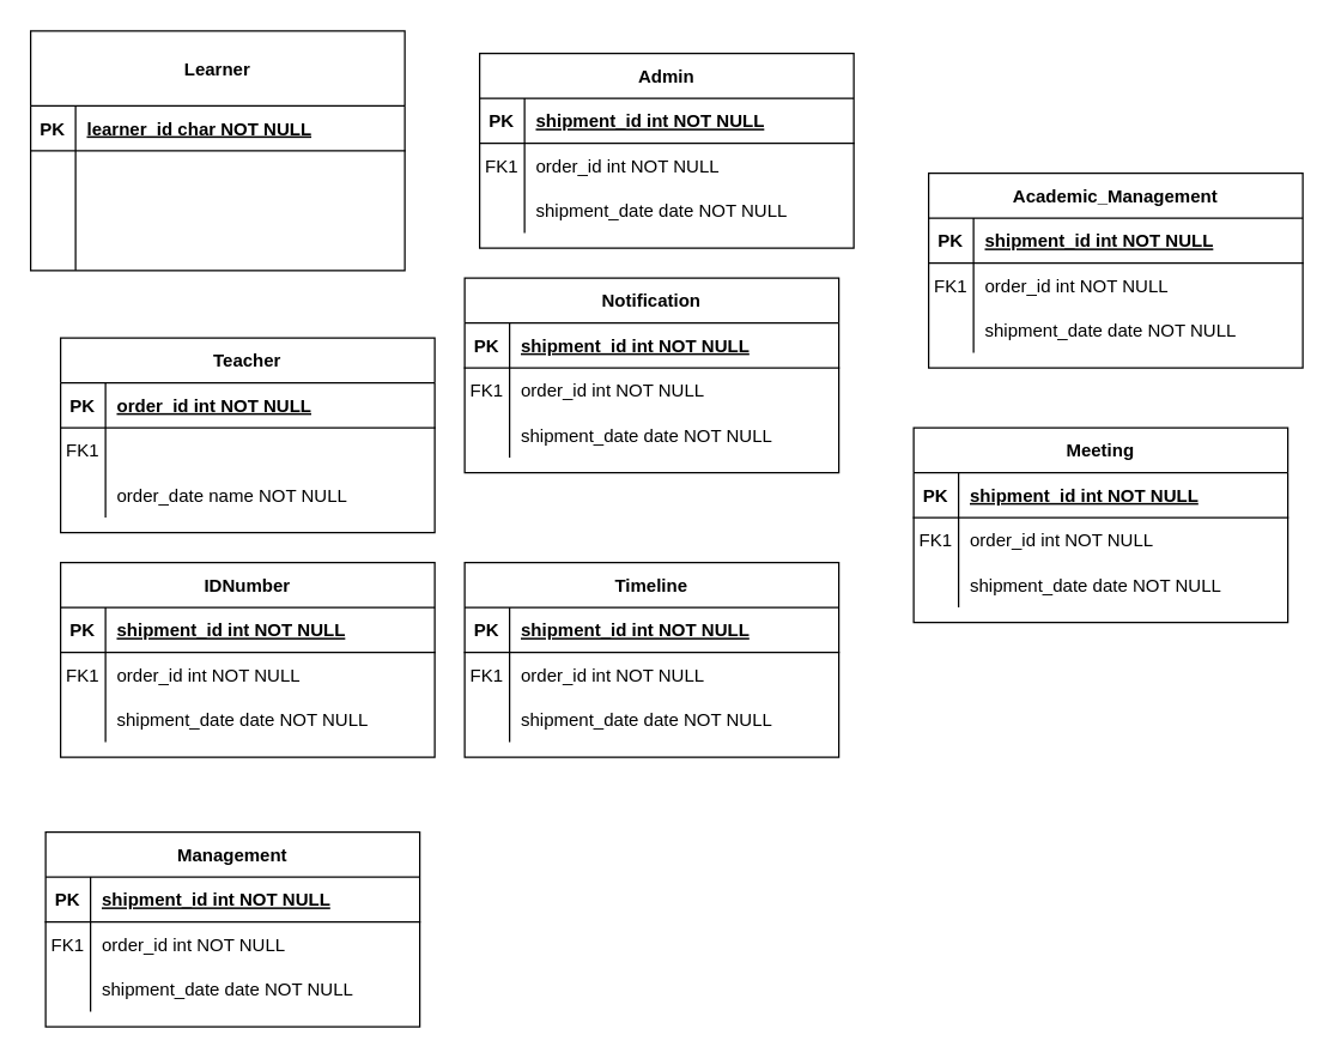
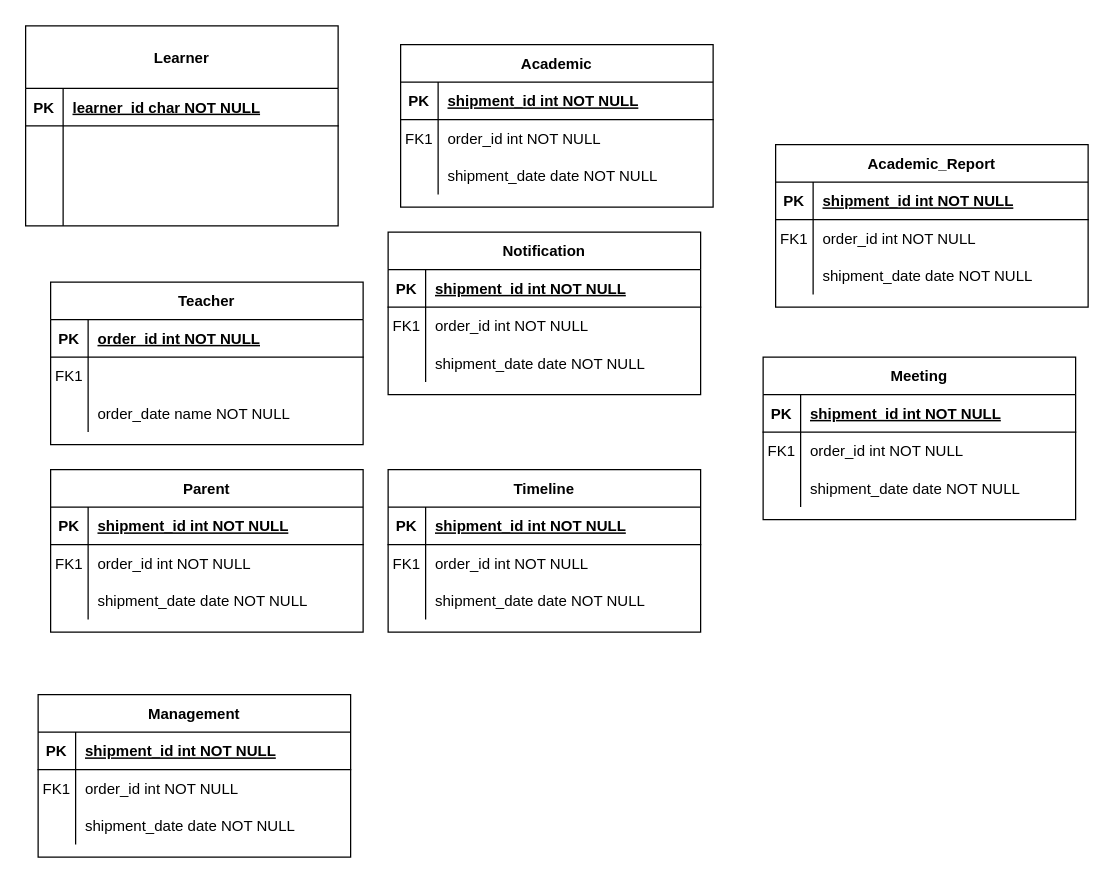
  <mxCell id="0" />
  <mxCell id="1" parent="0" />
  <mxCell id="2" value="Teacher" style="shape=table;startSize=30;container=1;collapsible=1;childLayout=tableLayout;fixedRows=1;rowLines=0;fontStyle=1;align=center;resizeLast=1;" parent="1" vertex="1"><mxGeometry x="40" y="225" width="250" height="130" as="geometry" /></mxCell>
  <mxCell id="3" value="" style="shape=partialRectangle;collapsible=0;dropTarget=0;pointerEvents=0;fillColor=none;points=[[0,0.5],[1,0.5]];portConstraint=eastwest;top=0;left=0;right=0;bottom=1;" parent="2" vertex="1"><mxGeometry y="30" width="250" height="30" as="geometry" /></mxCell>
  <mxCell id="4" value="PK" style="shape=partialRectangle;overflow=hidden;connectable=0;fillColor=none;top=0;left=0;bottom=0;right=0;fontStyle=1;" parent="3" vertex="1"><mxGeometry width="30" height="30" as="geometry" /></mxCell>
  <mxCell id="5" value="order_id int NOT NULL " style="shape=partialRectangle;overflow=hidden;connectable=0;fillColor=none;top=0;left=0;bottom=0;right=0;align=left;spacingLeft=6;fontStyle=5;" parent="3" vertex="1"><mxGeometry x="30" width="220" height="30" as="geometry" /></mxCell>
  <mxCell id="6" value="" style="shape=partialRectangle;collapsible=0;dropTarget=0;pointerEvents=0;fillColor=none;points=[[0,0.5],[1,0.5]];portConstraint=eastwest;top=0;left=0;right=0;bottom=0;" parent="2" vertex="1"><mxGeometry y="60" width="250" height="30" as="geometry" /></mxCell>
  <mxCell id="7" value="FK1" style="shape=partialRectangle;overflow=hidden;connectable=0;fillColor=none;top=0;left=0;bottom=0;right=0;" parent="6" vertex="1"><mxGeometry width="30" height="30" as="geometry" /></mxCell>
  <mxCell id="8" value="" style="shape=partialRectangle;collapsible=0;dropTarget=0;pointerEvents=0;fillColor=none;points=[[0,0.5],[1,0.5]];portConstraint=eastwest;top=0;left=0;right=0;bottom=0;" parent="2" vertex="1"><mxGeometry y="90" width="250" height="30" as="geometry" /></mxCell>
  <mxCell id="9" value="" style="shape=partialRectangle;overflow=hidden;connectable=0;fillColor=none;top=0;left=0;bottom=0;right=0;" parent="8" vertex="1"><mxGeometry width="30" height="30" as="geometry" /></mxCell>
  <mxCell id="10" value="order_date name NOT NULL" style="shape=partialRectangle;overflow=hidden;connectable=0;fillColor=none;top=0;left=0;bottom=0;right=0;align=left;spacingLeft=6;" parent="8" vertex="1"><mxGeometry x="30" width="220" height="30" as="geometry" /></mxCell>
  <mxCell id="11" value="Management" style="shape=table;startSize=30;container=1;collapsible=1;childLayout=tableLayout;fixedRows=1;rowLines=0;fontStyle=1;align=center;resizeLast=1;" parent="1" vertex="1"><mxGeometry x="30" y="555" width="250" height="130" as="geometry" /></mxCell>
  <mxCell id="12" value="" style="shape=partialRectangle;collapsible=0;dropTarget=0;pointerEvents=0;fillColor=none;points=[[0,0.5],[1,0.5]];portConstraint=eastwest;top=0;left=0;right=0;bottom=1;" parent="11" vertex="1"><mxGeometry y="30" width="250" height="30" as="geometry" /></mxCell>
  <mxCell id="13" value="PK" style="shape=partialRectangle;overflow=hidden;connectable=0;fillColor=none;top=0;left=0;bottom=0;right=0;fontStyle=1;" parent="12" vertex="1"><mxGeometry width="30" height="30" as="geometry" /></mxCell>
  <mxCell id="14" value="shipment_id int NOT NULL " style="shape=partialRectangle;overflow=hidden;connectable=0;fillColor=none;top=0;left=0;bottom=0;right=0;align=left;spacingLeft=6;fontStyle=5;" parent="12" vertex="1"><mxGeometry x="30" width="220" height="30" as="geometry" /></mxCell>
  <mxCell id="15" value="" style="shape=partialRectangle;collapsible=0;dropTarget=0;pointerEvents=0;fillColor=none;points=[[0,0.5],[1,0.5]];portConstraint=eastwest;top=0;left=0;right=0;bottom=0;" parent="11" vertex="1"><mxGeometry y="60" width="250" height="30" as="geometry" /></mxCell>
  <mxCell id="16" value="FK1" style="shape=partialRectangle;overflow=hidden;connectable=0;fillColor=none;top=0;left=0;bottom=0;right=0;" parent="15" vertex="1"><mxGeometry width="30" height="30" as="geometry" /></mxCell>
  <mxCell id="17" value="order_id int NOT NULL" style="shape=partialRectangle;overflow=hidden;connectable=0;fillColor=none;top=0;left=0;bottom=0;right=0;align=left;spacingLeft=6;" parent="15" vertex="1"><mxGeometry x="30" width="220" height="30" as="geometry" /></mxCell>
  <mxCell id="18" value="" style="shape=partialRectangle;collapsible=0;dropTarget=0;pointerEvents=0;fillColor=none;points=[[0,0.5],[1,0.5]];portConstraint=eastwest;top=0;left=0;right=0;bottom=0;" parent="11" vertex="1"><mxGeometry y="90" width="250" height="30" as="geometry" /></mxCell>
  <mxCell id="19" value="" style="shape=partialRectangle;overflow=hidden;connectable=0;fillColor=none;top=0;left=0;bottom=0;right=0;" parent="18" vertex="1"><mxGeometry width="30" height="30" as="geometry" /></mxCell>
  <mxCell id="20" value="shipment_date date NOT NULL" style="shape=partialRectangle;overflow=hidden;connectable=0;fillColor=none;top=0;left=0;bottom=0;right=0;align=left;spacingLeft=6;" parent="18" vertex="1"><mxGeometry x="30" width="220" height="30" as="geometry" /></mxCell>
  <mxCell id="21" value="Learner" style="shape=table;startSize=50;container=1;collapsible=1;childLayout=tableLayout;fixedRows=1;rowLines=0;fontStyle=1;align=center;resizeLast=1;" parent="1" vertex="1"><mxGeometry x="20" y="20" width="250" height="160" as="geometry" /></mxCell>
  <mxCell id="22" value="" style="shape=partialRectangle;collapsible=0;dropTarget=0;pointerEvents=0;fillColor=none;points=[[0,0.5],[1,0.5]];portConstraint=eastwest;top=0;left=0;right=0;bottom=1;" parent="21" vertex="1"><mxGeometry y="50" width="250" height="30" as="geometry" /></mxCell>
  <mxCell id="23" value="PK" style="shape=partialRectangle;overflow=hidden;connectable=0;fillColor=none;top=0;left=0;bottom=0;right=0;fontStyle=1;" parent="22" vertex="1"><mxGeometry width="30" height="30" as="geometry" /></mxCell>
  <mxCell id="24" value="learner_id char NOT NULL" style="shape=partialRectangle;overflow=hidden;connectable=0;fillColor=none;top=0;left=0;bottom=0;right=0;align=left;spacingLeft=6;fontStyle=5;" parent="22" vertex="1"><mxGeometry x="30" width="220" height="30" as="geometry" /></mxCell>
  <mxCell id="25" value="" style="shape=partialRectangle;collapsible=0;dropTarget=0;pointerEvents=0;fillColor=none;points=[[0,0.5],[1,0.5]];portConstraint=eastwest;top=0;left=0;right=0;bottom=0;" parent="21" vertex="1"><mxGeometry y="80" width="250" height="80" as="geometry" /></mxCell>
  <mxCell id="26" value="" style="shape=partialRectangle;overflow=hidden;connectable=0;fillColor=none;top=0;left=0;bottom=0;right=0;" parent="25" vertex="1"><mxGeometry width="30" height="80" as="geometry" /></mxCell>
  <mxCell id="27" value="&#10;&#10;&#10;&#10;&#10;&#10;&#10;&#10;&#10;&#10;&#10;&#10;&#10;&#10;&#10;&#10;&#10;&#10;&#10;&#10;&#10;&#10;&#10;&#10;&#10;&#10;&#10;&#10;&#10;&#10;&#10;learner_name char(50) NOT NULL&#10;&#10;learner_surname char(50) NOT NULL&#10;&#10;learner_IDNumber char(13)&#10;" style="shape=partialRectangle;overflow=hidden;connectable=0;fillColor=none;top=0;left=0;bottom=0;right=0;align=left;spacingLeft=6;" parent="25" vertex="1"><mxGeometry x="30" width="220" height="80" as="geometry" /></mxCell>
- <mxCell id="28" value="IDNumber" style="shape=table;startSize=30;container=1;collapsible=1;childLayout=tableLayout;fixedRows=1;rowLines=0;fontStyle=1;align=center;resizeLast=1;" vertex="1" parent="1"><mxGeometry x="40" y="375" width="250" height="130" as="geometry" /></mxCell>
+ <mxCell id="28" value="Parent" style="shape=table;startSize=30;container=1;collapsible=1;childLayout=tableLayout;fixedRows=1;rowLines=0;fontStyle=1;align=center;resizeLast=1;" vertex="1" parent="1"><mxGeometry x="40" y="375" width="250" height="130" as="geometry" /></mxCell>
  <mxCell id="29" value="" style="shape=partialRectangle;collapsible=0;dropTarget=0;pointerEvents=0;fillColor=none;points=[[0,0.5],[1,0.5]];portConstraint=eastwest;top=0;left=0;right=0;bottom=1;" vertex="1" parent="28"><mxGeometry y="30" width="250" height="30" as="geometry" /></mxCell>
  <mxCell id="30" value="PK" style="shape=partialRectangle;overflow=hidden;connectable=0;fillColor=none;top=0;left=0;bottom=0;right=0;fontStyle=1;" vertex="1" parent="29"><mxGeometry width="30" height="30" as="geometry" /></mxCell>
  <mxCell id="31" value="shipment_id int NOT NULL " style="shape=partialRectangle;overflow=hidden;connectable=0;fillColor=none;top=0;left=0;bottom=0;right=0;align=left;spacingLeft=6;fontStyle=5;" vertex="1" parent="29"><mxGeometry x="30" width="220" height="30" as="geometry" /></mxCell>
  <mxCell id="32" value="" style="shape=partialRectangle;collapsible=0;dropTarget=0;pointerEvents=0;fillColor=none;points=[[0,0.5],[1,0.5]];portConstraint=eastwest;top=0;left=0;right=0;bottom=0;" vertex="1" parent="28"><mxGeometry y="60" width="250" height="30" as="geometry" /></mxCell>
  <mxCell id="33" value="FK1" style="shape=partialRectangle;overflow=hidden;connectable=0;fillColor=none;top=0;left=0;bottom=0;right=0;" vertex="1" parent="32"><mxGeometry width="30" height="30" as="geometry" /></mxCell>
  <mxCell id="34" value="order_id int NOT NULL" style="shape=partialRectangle;overflow=hidden;connectable=0;fillColor=none;top=0;left=0;bottom=0;right=0;align=left;spacingLeft=6;" vertex="1" parent="32"><mxGeometry x="30" width="220" height="30" as="geometry" /></mxCell>
  <mxCell id="35" value="" style="shape=partialRectangle;collapsible=0;dropTarget=0;pointerEvents=0;fillColor=none;points=[[0,0.5],[1,0.5]];portConstraint=eastwest;top=0;left=0;right=0;bottom=0;" vertex="1" parent="28"><mxGeometry y="90" width="250" height="30" as="geometry" /></mxCell>
  <mxCell id="36" value="" style="shape=partialRectangle;overflow=hidden;connectable=0;fillColor=none;top=0;left=0;bottom=0;right=0;" vertex="1" parent="35"><mxGeometry width="30" height="30" as="geometry" /></mxCell>
  <mxCell id="37" value="shipment_date date NOT NULL" style="shape=partialRectangle;overflow=hidden;connectable=0;fillColor=none;top=0;left=0;bottom=0;right=0;align=left;spacingLeft=6;" vertex="1" parent="35"><mxGeometry x="30" width="220" height="30" as="geometry" /></mxCell>
- <mxCell id="38" value="Academic_Management" style="shape=table;startSize=30;container=1;collapsible=1;childLayout=tableLayout;fixedRows=1;rowLines=0;fontStyle=1;align=center;resizeLast=1;" vertex="1" parent="1"><mxGeometry x="620" y="115" width="250" height="130" as="geometry" /></mxCell>
+ <mxCell id="38" value="Academic_Report" style="shape=table;startSize=30;container=1;collapsible=1;childLayout=tableLayout;fixedRows=1;rowLines=0;fontStyle=1;align=center;resizeLast=1;" vertex="1" parent="1"><mxGeometry x="620" y="115" width="250" height="130" as="geometry" /></mxCell>
  <mxCell id="39" value="" style="shape=partialRectangle;collapsible=0;dropTarget=0;pointerEvents=0;fillColor=none;points=[[0,0.5],[1,0.5]];portConstraint=eastwest;top=0;left=0;right=0;bottom=1;" vertex="1" parent="38"><mxGeometry y="30" width="250" height="30" as="geometry" /></mxCell>
  <mxCell id="40" value="PK" style="shape=partialRectangle;overflow=hidden;connectable=0;fillColor=none;top=0;left=0;bottom=0;right=0;fontStyle=1;" vertex="1" parent="39"><mxGeometry width="30" height="30" as="geometry" /></mxCell>
  <mxCell id="41" value="shipment_id int NOT NULL " style="shape=partialRectangle;overflow=hidden;connectable=0;fillColor=none;top=0;left=0;bottom=0;right=0;align=left;spacingLeft=6;fontStyle=5;" vertex="1" parent="39"><mxGeometry x="30" width="220" height="30" as="geometry" /></mxCell>
  <mxCell id="42" value="" style="shape=partialRectangle;collapsible=0;dropTarget=0;pointerEvents=0;fillColor=none;points=[[0,0.5],[1,0.5]];portConstraint=eastwest;top=0;left=0;right=0;bottom=0;" vertex="1" parent="38"><mxGeometry y="60" width="250" height="30" as="geometry" /></mxCell>
  <mxCell id="43" value="FK1" style="shape=partialRectangle;overflow=hidden;connectable=0;fillColor=none;top=0;left=0;bottom=0;right=0;" vertex="1" parent="42"><mxGeometry width="30" height="30" as="geometry" /></mxCell>
  <mxCell id="44" value="order_id int NOT NULL" style="shape=partialRectangle;overflow=hidden;connectable=0;fillColor=none;top=0;left=0;bottom=0;right=0;align=left;spacingLeft=6;" vertex="1" parent="42"><mxGeometry x="30" width="220" height="30" as="geometry" /></mxCell>
  <mxCell id="45" value="" style="shape=partialRectangle;collapsible=0;dropTarget=0;pointerEvents=0;fillColor=none;points=[[0,0.5],[1,0.5]];portConstraint=eastwest;top=0;left=0;right=0;bottom=0;" vertex="1" parent="38"><mxGeometry y="90" width="250" height="30" as="geometry" /></mxCell>
  <mxCell id="46" value="" style="shape=partialRectangle;overflow=hidden;connectable=0;fillColor=none;top=0;left=0;bottom=0;right=0;" vertex="1" parent="45"><mxGeometry width="30" height="30" as="geometry" /></mxCell>
  <mxCell id="47" value="shipment_date date NOT NULL" style="shape=partialRectangle;overflow=hidden;connectable=0;fillColor=none;top=0;left=0;bottom=0;right=0;align=left;spacingLeft=6;" vertex="1" parent="45"><mxGeometry x="30" width="220" height="30" as="geometry" /></mxCell>
  <mxCell id="48" value="Notification" style="shape=table;startSize=30;container=1;collapsible=1;childLayout=tableLayout;fixedRows=1;rowLines=0;fontStyle=1;align=center;resizeLast=1;" vertex="1" parent="1"><mxGeometry x="310" y="185" width="250" height="130" as="geometry" /></mxCell>
  <mxCell id="49" value="" style="shape=partialRectangle;collapsible=0;dropTarget=0;pointerEvents=0;fillColor=none;points=[[0,0.5],[1,0.5]];portConstraint=eastwest;top=0;left=0;right=0;bottom=1;" vertex="1" parent="48"><mxGeometry y="30" width="250" height="30" as="geometry" /></mxCell>
  <mxCell id="50" value="PK" style="shape=partialRectangle;overflow=hidden;connectable=0;fillColor=none;top=0;left=0;bottom=0;right=0;fontStyle=1;" vertex="1" parent="49"><mxGeometry width="30" height="30" as="geometry" /></mxCell>
  <mxCell id="51" value="shipment_id int NOT NULL " style="shape=partialRectangle;overflow=hidden;connectable=0;fillColor=none;top=0;left=0;bottom=0;right=0;align=left;spacingLeft=6;fontStyle=5;" vertex="1" parent="49"><mxGeometry x="30" width="220" height="30" as="geometry" /></mxCell>
  <mxCell id="52" value="" style="shape=partialRectangle;collapsible=0;dropTarget=0;pointerEvents=0;fillColor=none;points=[[0,0.5],[1,0.5]];portConstraint=eastwest;top=0;left=0;right=0;bottom=0;" vertex="1" parent="48"><mxGeometry y="60" width="250" height="30" as="geometry" /></mxCell>
  <mxCell id="53" value="FK1" style="shape=partialRectangle;overflow=hidden;connectable=0;fillColor=none;top=0;left=0;bottom=0;right=0;" vertex="1" parent="52"><mxGeometry width="30" height="30" as="geometry" /></mxCell>
  <mxCell id="54" value="order_id int NOT NULL" style="shape=partialRectangle;overflow=hidden;connectable=0;fillColor=none;top=0;left=0;bottom=0;right=0;align=left;spacingLeft=6;" vertex="1" parent="52"><mxGeometry x="30" width="220" height="30" as="geometry" /></mxCell>
  <mxCell id="55" value="" style="shape=partialRectangle;collapsible=0;dropTarget=0;pointerEvents=0;fillColor=none;points=[[0,0.5],[1,0.5]];portConstraint=eastwest;top=0;left=0;right=0;bottom=0;" vertex="1" parent="48"><mxGeometry y="90" width="250" height="30" as="geometry" /></mxCell>
  <mxCell id="56" value="" style="shape=partialRectangle;overflow=hidden;connectable=0;fillColor=none;top=0;left=0;bottom=0;right=0;" vertex="1" parent="55"><mxGeometry width="30" height="30" as="geometry" /></mxCell>
  <mxCell id="57" value="shipment_date date NOT NULL" style="shape=partialRectangle;overflow=hidden;connectable=0;fillColor=none;top=0;left=0;bottom=0;right=0;align=left;spacingLeft=6;" vertex="1" parent="55"><mxGeometry x="30" width="220" height="30" as="geometry" /></mxCell>
  <mxCell id="58" value="Meeting" style="shape=table;startSize=30;container=1;collapsible=1;childLayout=tableLayout;fixedRows=1;rowLines=0;fontStyle=1;align=center;resizeLast=1;" vertex="1" parent="1"><mxGeometry x="610" y="285" width="250" height="130" as="geometry" /></mxCell>
  <mxCell id="59" value="" style="shape=partialRectangle;collapsible=0;dropTarget=0;pointerEvents=0;fillColor=none;points=[[0,0.5],[1,0.5]];portConstraint=eastwest;top=0;left=0;right=0;bottom=1;" vertex="1" parent="58"><mxGeometry y="30" width="250" height="30" as="geometry" /></mxCell>
  <mxCell id="60" value="PK" style="shape=partialRectangle;overflow=hidden;connectable=0;fillColor=none;top=0;left=0;bottom=0;right=0;fontStyle=1;" vertex="1" parent="59"><mxGeometry width="30" height="30" as="geometry" /></mxCell>
  <mxCell id="61" value="shipment_id int NOT NULL " style="shape=partialRectangle;overflow=hidden;connectable=0;fillColor=none;top=0;left=0;bottom=0;right=0;align=left;spacingLeft=6;fontStyle=5;" vertex="1" parent="59"><mxGeometry x="30" width="220" height="30" as="geometry" /></mxCell>
  <mxCell id="62" value="" style="shape=partialRectangle;collapsible=0;dropTarget=0;pointerEvents=0;fillColor=none;points=[[0,0.5],[1,0.5]];portConstraint=eastwest;top=0;left=0;right=0;bottom=0;" vertex="1" parent="58"><mxGeometry y="60" width="250" height="30" as="geometry" /></mxCell>
  <mxCell id="63" value="FK1" style="shape=partialRectangle;overflow=hidden;connectable=0;fillColor=none;top=0;left=0;bottom=0;right=0;" vertex="1" parent="62"><mxGeometry width="30" height="30" as="geometry" /></mxCell>
  <mxCell id="64" value="order_id int NOT NULL" style="shape=partialRectangle;overflow=hidden;connectable=0;fillColor=none;top=0;left=0;bottom=0;right=0;align=left;spacingLeft=6;" vertex="1" parent="62"><mxGeometry x="30" width="220" height="30" as="geometry" /></mxCell>
  <mxCell id="65" value="" style="shape=partialRectangle;collapsible=0;dropTarget=0;pointerEvents=0;fillColor=none;points=[[0,0.5],[1,0.5]];portConstraint=eastwest;top=0;left=0;right=0;bottom=0;" vertex="1" parent="58"><mxGeometry y="90" width="250" height="30" as="geometry" /></mxCell>
  <mxCell id="66" value="" style="shape=partialRectangle;overflow=hidden;connectable=0;fillColor=none;top=0;left=0;bottom=0;right=0;" vertex="1" parent="65"><mxGeometry width="30" height="30" as="geometry" /></mxCell>
  <mxCell id="67" value="shipment_date date NOT NULL" style="shape=partialRectangle;overflow=hidden;connectable=0;fillColor=none;top=0;left=0;bottom=0;right=0;align=left;spacingLeft=6;" vertex="1" parent="65"><mxGeometry x="30" width="220" height="30" as="geometry" /></mxCell>
  <mxCell id="68" value="Timeline" style="shape=table;startSize=30;container=1;collapsible=1;childLayout=tableLayout;fixedRows=1;rowLines=0;fontStyle=1;align=center;resizeLast=1;" vertex="1" parent="1"><mxGeometry x="310" y="375" width="250" height="130" as="geometry" /></mxCell>
  <mxCell id="69" value="" style="shape=partialRectangle;collapsible=0;dropTarget=0;pointerEvents=0;fillColor=none;points=[[0,0.5],[1,0.5]];portConstraint=eastwest;top=0;left=0;right=0;bottom=1;" vertex="1" parent="68"><mxGeometry y="30" width="250" height="30" as="geometry" /></mxCell>
  <mxCell id="70" value="PK" style="shape=partialRectangle;overflow=hidden;connectable=0;fillColor=none;top=0;left=0;bottom=0;right=0;fontStyle=1;" vertex="1" parent="69"><mxGeometry width="30" height="30" as="geometry" /></mxCell>
  <mxCell id="71" value="shipment_id int NOT NULL " style="shape=partialRectangle;overflow=hidden;connectable=0;fillColor=none;top=0;left=0;bottom=0;right=0;align=left;spacingLeft=6;fontStyle=5;" vertex="1" parent="69"><mxGeometry x="30" width="220" height="30" as="geometry" /></mxCell>
  <mxCell id="72" value="" style="shape=partialRectangle;collapsible=0;dropTarget=0;pointerEvents=0;fillColor=none;points=[[0,0.5],[1,0.5]];portConstraint=eastwest;top=0;left=0;right=0;bottom=0;" vertex="1" parent="68"><mxGeometry y="60" width="250" height="30" as="geometry" /></mxCell>
  <mxCell id="73" value="FK1" style="shape=partialRectangle;overflow=hidden;connectable=0;fillColor=none;top=0;left=0;bottom=0;right=0;" vertex="1" parent="72"><mxGeometry width="30" height="30" as="geometry" /></mxCell>
  <mxCell id="74" value="order_id int NOT NULL" style="shape=partialRectangle;overflow=hidden;connectable=0;fillColor=none;top=0;left=0;bottom=0;right=0;align=left;spacingLeft=6;" vertex="1" parent="72"><mxGeometry x="30" width="220" height="30" as="geometry" /></mxCell>
  <mxCell id="75" value="" style="shape=partialRectangle;collapsible=0;dropTarget=0;pointerEvents=0;fillColor=none;points=[[0,0.5],[1,0.5]];portConstraint=eastwest;top=0;left=0;right=0;bottom=0;" vertex="1" parent="68"><mxGeometry y="90" width="250" height="30" as="geometry" /></mxCell>
  <mxCell id="76" value="" style="shape=partialRectangle;overflow=hidden;connectable=0;fillColor=none;top=0;left=0;bottom=0;right=0;" vertex="1" parent="75"><mxGeometry width="30" height="30" as="geometry" /></mxCell>
  <mxCell id="77" value="shipment_date date NOT NULL" style="shape=partialRectangle;overflow=hidden;connectable=0;fillColor=none;top=0;left=0;bottom=0;right=0;align=left;spacingLeft=6;" vertex="1" parent="75"><mxGeometry x="30" width="220" height="30" as="geometry" /></mxCell>
- <mxCell id="78" value="Admin" style="shape=table;startSize=30;container=1;collapsible=1;childLayout=tableLayout;fixedRows=1;rowLines=0;fontStyle=1;align=center;resizeLast=1;" vertex="1" parent="1"><mxGeometry x="320" y="35" width="250" height="130" as="geometry" /></mxCell>
+ <mxCell id="78" value="Academic" style="shape=table;startSize=30;container=1;collapsible=1;childLayout=tableLayout;fixedRows=1;rowLines=0;fontStyle=1;align=center;resizeLast=1;" vertex="1" parent="1"><mxGeometry x="320" y="35" width="250" height="130" as="geometry" /></mxCell>
  <mxCell id="79" value="" style="shape=partialRectangle;collapsible=0;dropTarget=0;pointerEvents=0;fillColor=none;points=[[0,0.5],[1,0.5]];portConstraint=eastwest;top=0;left=0;right=0;bottom=1;" vertex="1" parent="78"><mxGeometry y="30" width="250" height="30" as="geometry" /></mxCell>
  <mxCell id="80" value="PK" style="shape=partialRectangle;overflow=hidden;connectable=0;fillColor=none;top=0;left=0;bottom=0;right=0;fontStyle=1;" vertex="1" parent="79"><mxGeometry width="30" height="30" as="geometry" /></mxCell>
  <mxCell id="81" value="shipment_id int NOT NULL " style="shape=partialRectangle;overflow=hidden;connectable=0;fillColor=none;top=0;left=0;bottom=0;right=0;align=left;spacingLeft=6;fontStyle=5;" vertex="1" parent="79"><mxGeometry x="30" width="220" height="30" as="geometry" /></mxCell>
  <mxCell id="82" value="" style="shape=partialRectangle;collapsible=0;dropTarget=0;pointerEvents=0;fillColor=none;points=[[0,0.5],[1,0.5]];portConstraint=eastwest;top=0;left=0;right=0;bottom=0;" vertex="1" parent="78"><mxGeometry y="60" width="250" height="30" as="geometry" /></mxCell>
  <mxCell id="83" value="FK1" style="shape=partialRectangle;overflow=hidden;connectable=0;fillColor=none;top=0;left=0;bottom=0;right=0;" vertex="1" parent="82"><mxGeometry width="30" height="30" as="geometry" /></mxCell>
  <mxCell id="84" value="order_id int NOT NULL" style="shape=partialRectangle;overflow=hidden;connectable=0;fillColor=none;top=0;left=0;bottom=0;right=0;align=left;spacingLeft=6;" vertex="1" parent="82"><mxGeometry x="30" width="220" height="30" as="geometry" /></mxCell>
  <mxCell id="85" value="" style="shape=partialRectangle;collapsible=0;dropTarget=0;pointerEvents=0;fillColor=none;points=[[0,0.5],[1,0.5]];portConstraint=eastwest;top=0;left=0;right=0;bottom=0;" vertex="1" parent="78"><mxGeometry y="90" width="250" height="30" as="geometry" /></mxCell>
  <mxCell id="86" value="" style="shape=partialRectangle;overflow=hidden;connectable=0;fillColor=none;top=0;left=0;bottom=0;right=0;" vertex="1" parent="85"><mxGeometry width="30" height="30" as="geometry" /></mxCell>
  <mxCell id="87" value="shipment_date date NOT NULL" style="shape=partialRectangle;overflow=hidden;connectable=0;fillColor=none;top=0;left=0;bottom=0;right=0;align=left;spacingLeft=6;" vertex="1" parent="85"><mxGeometry x="30" width="220" height="30" as="geometry" /></mxCell>
